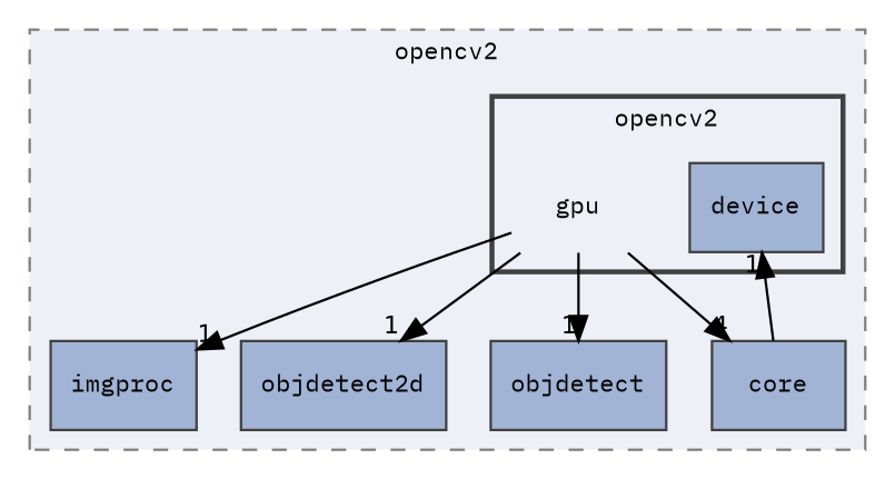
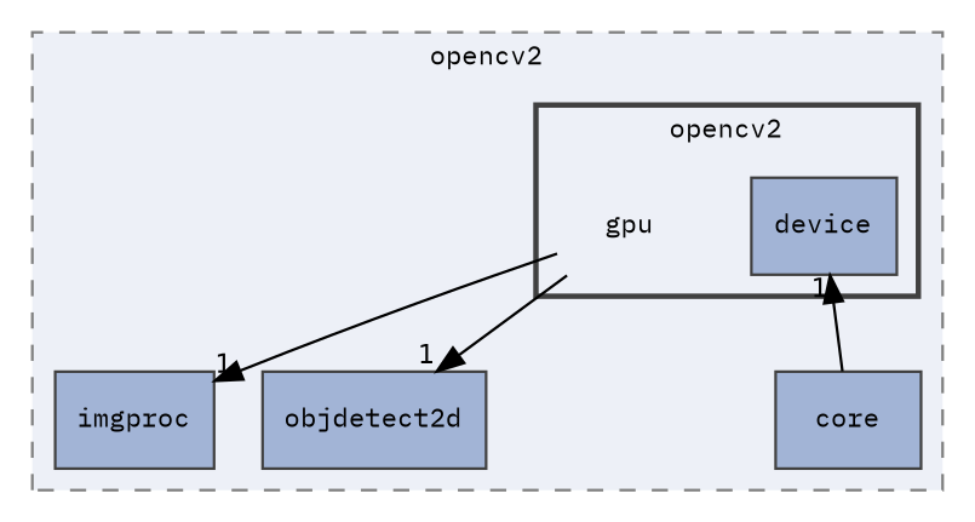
  digraph {
    compound=true
    fontname="IBM Plex Mono"
    node [fontname="IBM Plex Mono" fontsize=10 shape=box color=grey25 fillcolor="#a2b4d6" style="filled,"]
    edge [fontname="IBM Plex Mono" fontsize=10 headlabel=1 labeldistance=1.5 labelfontname=Helvetica labelfontsize=10]
    n1 [label=gpu shape=plaintext color="" fillcolor="" style=""]
    n2 [label=device]
    n3 [label=objdetect2d]
    n4 [label=imgproc]
    n5 [label=core]
-   n6 [label=objdetect]
    subgraph cluster_1 {
      bgcolor="#edf0f7"
      fontsize=10
      label=opencv2
      pencolor=grey50
      style="filled,dashed,"
      n3
      n4
      n5
-     n6
      subgraph cluster_2 {
        bgcolor="#edf0f7"
        fontsize=10
        label=opencv2
        pencolor=grey25
        style="filled,bold,"
        n1
        n2
      }
    }
    n1 -> n3
    n1 -> n4
-   n1 -> n5 [headlabel=4]
-   n1 -> n6
    n5 -> n2
  }
